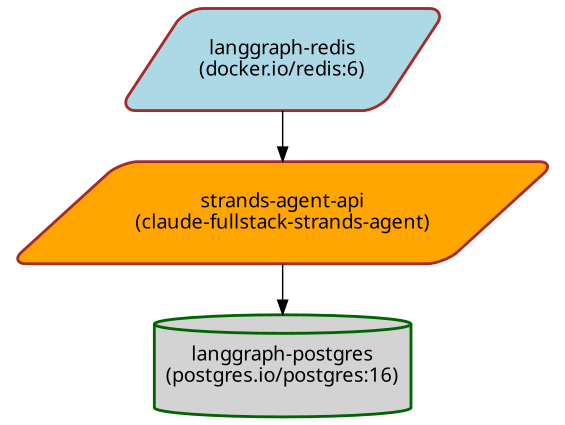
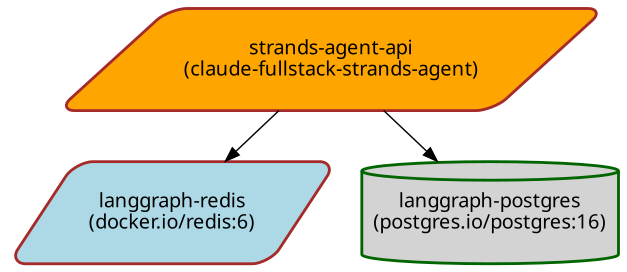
  digraph {
    fontname="Noto Sans"
    node [color=brown fontname="Noto Sans" shape=parallelogram style="filled,bold,rounded"]
    edge [fontname="Noto Sans"]
    n1 [fillcolor=lightblue height=1 label="langgraph-redis\n(docker.io/redis:6)"]
    n2 [color=darkgreen fillcolor=lightgrey height=1 label="langgraph-postgres\n(postgres.io/postgres:16)" shape=cylinder]
    n3 [fillcolor=orange height=1 label="strands-agent-api\n(claude-fullstack-strands-agent)"]
-   n1 -> n3
+   n3 -> n1
    n3 -> n2
  }
